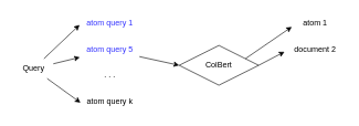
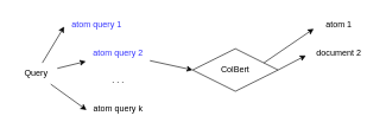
  <mxCell id="0" />
  <mxCell id="1" parent="0" />
  <mxCell id="2" style="rounded=0;orthogonalLoop=1;jettySize=auto;html=1;" edge="1" parent="1" source="3" target="6"><mxGeometry relative="1" as="geometry" /></mxCell>
  <mxCell id="3" value="Query" style="text;html=1;align=center;verticalAlign=middle;resizable=0;points=[];autosize=1;strokeColor=none;fillColor=none;" vertex="1" parent="1"><mxGeometry x="20" y="88" width="60" height="30" as="geometry" /></mxCell>
- <mxCell id="4" value="&lt;font color=&quot;#3333ff&quot;&gt;atom query 1&lt;/font&gt;" style="text;html=1;align=center;verticalAlign=middle;resizable=0;points=[];autosize=1;strokeColor=none;fillColor=none;" vertex="1" parent="1"><mxGeometry x="120" y="20" width="90" height="30" as="geometry" /></mxCell>
+ <mxCell id="4" value="&lt;font color=&quot;#3333ff&quot;&gt;atom query 1&lt;/font&gt;" style="text;html=1;align=center;verticalAlign=middle;resizable=0;points=[];autosize=1;strokeColor=none;fillColor=none;" vertex="1" parent="1"><mxGeometry x="90" y="20" width="90" height="30" as="geometry" /></mxCell>
  <mxCell id="5" value="" style="rounded=0;orthogonalLoop=1;jettySize=auto;html=1;entryX=0;entryY=0.5;entryDx=0;entryDy=0;" edge="1" parent="1" source="6" target="12"><mxGeometry relative="1" as="geometry" /></mxCell>
- <mxCell id="6" value="&lt;font color=&quot;#3333ff&quot;&gt;atom query 5&lt;/font&gt;" style="text;html=1;align=center;verticalAlign=middle;resizable=0;points=[];autosize=1;strokeColor=none;fillColor=none;" vertex="1" parent="1"><mxGeometry x="120" y="60" width="90" height="30" as="geometry" /></mxCell>
+ <mxCell id="6" value="&lt;font color=&quot;#3333ff&quot;&gt;atom query 2&lt;/font&gt;" style="text;html=1;align=center;verticalAlign=middle;resizable=0;points=[];autosize=1;strokeColor=none;fillColor=none;" vertex="1" parent="1"><mxGeometry x="120" y="60" width="90" height="30" as="geometry" /></mxCell>
  <mxCell id="7" value="atom query k" style="text;html=1;align=center;verticalAlign=middle;resizable=0;points=[];autosize=1;strokeColor=none;fillColor=none;" vertex="1" parent="1"><mxGeometry x="120" y="138" width="90" height="30" as="geometry" /></mxCell>
  <mxCell id="8" value=". . ." style="text;html=1;align=center;verticalAlign=middle;resizable=0;points=[];autosize=1;strokeColor=none;fillColor=none;" vertex="1" parent="1"><mxGeometry x="145" y="98" width="40" height="30" as="geometry" /></mxCell>
  <mxCell id="9" style="rounded=0;orthogonalLoop=1;jettySize=auto;html=1;entryX=-0.004;entryY=0.567;entryDx=0;entryDy=0;entryPerimeter=0;" edge="1" parent="1" source="3" target="4"><mxGeometry relative="1" as="geometry" /></mxCell>
  <mxCell id="10" style="rounded=0;orthogonalLoop=1;jettySize=auto;html=1;entryX=0.011;entryY=0.544;entryDx=0;entryDy=0;entryPerimeter=0;" edge="1" parent="1" source="3" target="7"><mxGeometry relative="1" as="geometry" /></mxCell>
  <mxCell id="11" style="rounded=0;orthogonalLoop=1;jettySize=auto;html=1;exitX=1;exitY=0.5;exitDx=0;exitDy=0;entryX=-0.011;entryY=0.589;entryDx=0;entryDy=0;entryPerimeter=0;" edge="1" parent="1" source="12" target="14"><mxGeometry relative="1" as="geometry" /></mxCell>
  <mxCell id="12" value="ColBert" style="rhombus;whiteSpace=wrap;html=1;" vertex="1" parent="1"><mxGeometry x="270" y="68" width="120" height="60" as="geometry" /></mxCell>
  <mxCell id="13" value="atom 1" style="text;html=1;align=center;verticalAlign=middle;resizable=0;points=[];autosize=1;strokeColor=none;fillColor=none;" vertex="1" parent="1"><mxGeometry x="430" y="20" width="90" height="30" as="geometry" /></mxCell>
  <mxCell id="14" value="document 2" style="text;html=1;align=center;verticalAlign=middle;resizable=0;points=[];autosize=1;strokeColor=none;fillColor=none;" vertex="1" parent="1"><mxGeometry x="430" y="60" width="90" height="30" as="geometry" /></mxCell>
  <mxCell id="15" style="rounded=0;orthogonalLoop=1;jettySize=auto;html=1;exitX=1;exitY=0.25;exitDx=0;exitDy=0;" edge="1" parent="1" source="12"><mxGeometry relative="1" as="geometry"><mxPoint x="440" y="40" as="targetPoint" /></mxGeometry></mxCell>
